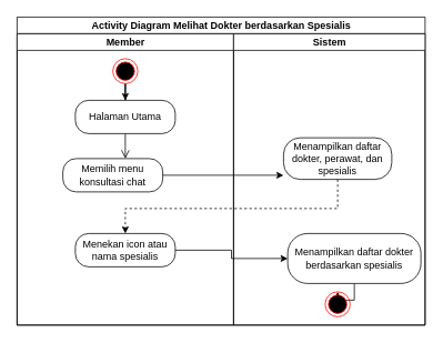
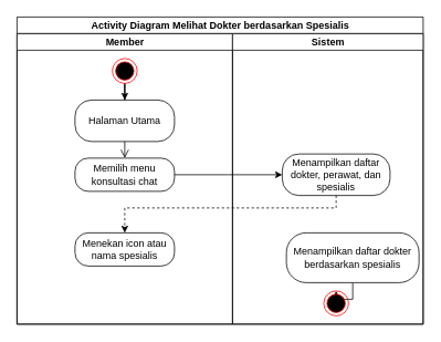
  <mxCell id="0" />
  <mxCell id="1" parent="0" />
  <mxCell id="2" value="Activity Diagram Melihat Dokter berdasarkan Spesialis" style="swimlane;childLayout=stackLayout;resizeParent=1;resizeParentMax=0;startSize=20;html=1;" vertex="1" parent="1"><mxGeometry x="20" y="20" width="490" height="370" as="geometry" /></mxCell>
  <mxCell id="3" value="Member" style="swimlane;startSize=20;html=1;" vertex="1" parent="2"><mxGeometry y="20" width="260" height="350" as="geometry" /></mxCell>
  <mxCell id="4" value="" style="edgeStyle=orthogonalEdgeStyle;rounded=0;orthogonalLoop=1;jettySize=auto;html=1;" edge="1" parent="3" source="5" target="6"><mxGeometry relative="1" as="geometry" /></mxCell>
  <mxCell id="5" value="" style="ellipse;html=1;shape=endState;fillColor=#000000;strokeColor=#ff0000;" vertex="1" parent="3"><mxGeometry x="115.0" y="30" width="30" height="30" as="geometry" /></mxCell>
- <mxCell id="6" value="Halaman Utama" style="rounded=1;whiteSpace=wrap;html=1;arcSize=40;fontColor=#000000;fillColor=default;strokeColor=default;" vertex="1" parent="3"><mxGeometry x="70.0" y="80" width="120" height="40" as="geometry" /></mxCell>
+ <mxCell id="6" value="Halaman Utama" style="rounded=1;whiteSpace=wrap;html=1;arcSize=40;fontColor=#000000;fillColor=default;strokeColor=default;" vertex="1" parent="3"><mxGeometry x="70.0" y="80" width="120" height="50" as="geometry" /></mxCell>
  <mxCell id="7" value="" style="edgeStyle=orthogonalEdgeStyle;html=1;verticalAlign=bottom;endArrow=open;endSize=8;strokeColor=default;rounded=0;" edge="1" source="6" parent="3"><mxGeometry relative="1" as="geometry"><mxPoint x="130.0" y="150" as="targetPoint" /></mxGeometry></mxCell>
- <mxCell id="8" value="Memilih menu konsultasi chat" style="rounded=1;whiteSpace=wrap;html=1;arcSize=40;fontColor=#000000;fillColor=default;strokeColor=default;" vertex="1" parent="3"><mxGeometry x="55" y="150" width="120" height="40" as="geometry" /></mxCell>
+ <mxCell id="8" value="Memilih menu konsultasi chat" style="rounded=1;whiteSpace=wrap;html=1;arcSize=40;fontColor=#000000;fillColor=default;strokeColor=default;" vertex="1" parent="3"><mxGeometry x="70.0" y="150" width="120" height="40" as="geometry" /></mxCell>
  <mxCell id="9" value="Menekan icon atau nama spesialis" style="rounded=1;whiteSpace=wrap;html=1;arcSize=40;fontColor=#000000;fillColor=default;strokeColor=default;" vertex="1" parent="3"><mxGeometry x="70.0" y="240" width="120" height="40" as="geometry" /></mxCell>
  <mxCell id="10" value="Sistem" style="swimlane;startSize=20;html=1;" vertex="1" parent="2"><mxGeometry x="260" y="20" width="230" height="350" as="geometry" /></mxCell>
- <mxCell id="11" value="Menampilkan daftar dokter, perawat, dan spesialis" style="rounded=1;whiteSpace=wrap;html=1;arcSize=40;fontColor=#000000;fillColor=default;strokeColor=default;" vertex="1" parent="10"><mxGeometry x="60" y="125" width="130" height="50" as="geometry" /></mxCell>
+ <mxCell id="11" value="Menampilkan daftar dokter, perawat, dan spesialis" style="rounded=1;whiteSpace=wrap;html=1;arcSize=40;fontColor=#000000;fillColor=default;strokeColor=default;" vertex="1" parent="10"><mxGeometry x="60" y="145" width="130" height="50" as="geometry" /></mxCell>
  <mxCell id="12" style="edgeStyle=orthogonalEdgeStyle;rounded=0;orthogonalLoop=1;jettySize=auto;html=1;entryX=0.5;entryY=0;entryDx=0;entryDy=0;" edge="1" parent="10" source="13" target="14"><mxGeometry relative="1" as="geometry" /></mxCell>
  <mxCell id="13" value="Menampilkan daftar dokter berdasarkan spesialis" style="rounded=1;whiteSpace=wrap;html=1;arcSize=40;fontColor=#000000;fillColor=default;strokeColor=default;" vertex="1" parent="10"><mxGeometry x="65.0" y="240" width="160" height="60" as="geometry" /></mxCell>
  <mxCell id="14" value="" style="ellipse;html=1;shape=endState;fillColor=#000000;strokeColor=#ff0000;" vertex="1" parent="10"><mxGeometry x="110.0" y="310" width="30" height="30" as="geometry" /></mxCell>
  <mxCell id="15" style="edgeStyle=orthogonalEdgeStyle;rounded=0;orthogonalLoop=1;jettySize=auto;html=1;" edge="1" parent="2" source="8"><mxGeometry relative="1" as="geometry"><mxPoint x="320.0" y="190" as="targetPoint" /></mxGeometry></mxCell>
  <mxCell id="16" style="edgeStyle=orthogonalEdgeStyle;rounded=0;orthogonalLoop=1;jettySize=auto;html=1;dashed=1;" edge="1" parent="2" source="11" target="9"><mxGeometry relative="1" as="geometry"><Array as="points"><mxPoint x="385" y="230" /><mxPoint x="130" y="230" /></Array></mxGeometry></mxCell>
- <mxCell id="17" style="edgeStyle=orthogonalEdgeStyle;rounded=0;orthogonalLoop=1;jettySize=auto;html=1;" edge="1" parent="2" source="9" target="13"><mxGeometry relative="1" as="geometry" /></mxCell>
